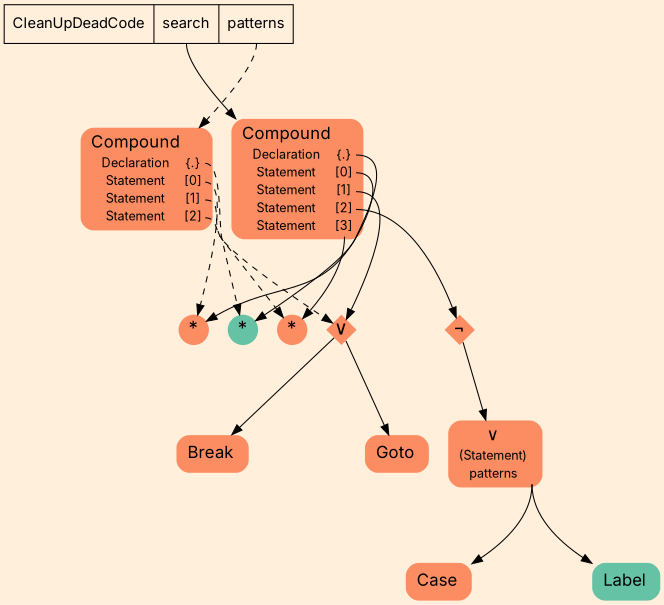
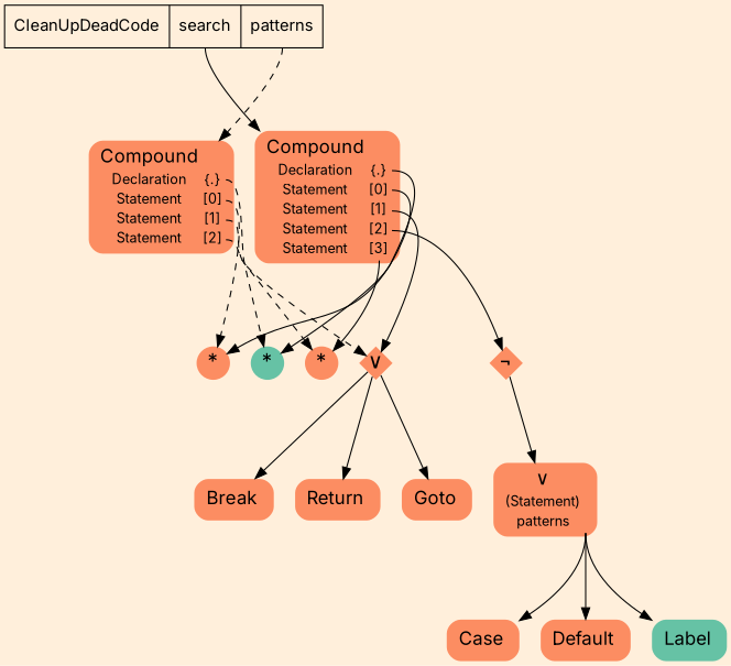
  digraph {
    bgcolor=antiquewhite1
    color=black
    fontcolor=black
    fontname=Inter
    rankdir=TB
    ranksep=1.0
    node [fillcolor="/set28/2" fontname=Inter fontsize=12 shape=plaintext style="rounded,filled"]
    edge [color=black fontcolor=black fontname=Inter style=solid tailport=port1]
    n1 [color=black fillcolor=antiquewhite1 fontcolor=black fontsize=14 label="<fixed> CleanUpDeadCode | <port0> search | <port1> patterns" shape=record style=filled]
    n2 [label=<<TABLE BORDER="0" CELLBORDER="0" CELLSPACING="0">  <TR>   <TD><FONT POINT-SIZE="16.0">Compound</FONT></TD>   <TD></TD>  </TR>  <TR>   <TD>Declaration</TD>   <TD PORT="port0">{.}</TD>  </TR>  <TR>   <TD>Statement</TD>   <TD PORT="port1">[0]</TD>  </TR>  <TR>   <TD>Statement</TD>   <TD PORT="port2">[1]</TD>  </TR>  <TR>   <TD>Statement</TD>   <TD PORT="port3">[2]</TD>  </TR>  <TR>   <TD>Statement</TD>   <TD PORT="port4">[3]</TD>  </TR> </TABLE>>]
    n3 [label=<<TABLE BORDER="0" CELLBORDER="0" CELLSPACING="0">  <TR>   <TD><FONT POINT-SIZE="16.0">Compound</FONT></TD>   <TD></TD>  </TR>  <TR>   <TD>Declaration</TD>   <TD PORT="port0">{.}</TD>  </TR>  <TR>   <TD>Statement</TD>   <TD PORT="port1">[0]</TD>  </TR>  <TR>   <TD>Statement</TD>   <TD PORT="port2">[1]</TD>  </TR>  <TR>   <TD>Statement</TD>   <TD PORT="port3">[2]</TD>  </TR> </TABLE>>]
    n4 [fillcolor="/set28/1" fixedsize=true fontsize=18 height=0.4 label=<*> penwidth=0.0 shape=circle style=filled width=0.4]
    n5 [fixedsize=true fontsize=18 height=0.4 label=<*> penwidth=0.0 shape=circle style=filled width=0.4]
    n6 [fixedsize=true fontsize=18 height=0.4 label=<∨> penwidth=0.0 shape=diamond style=filled width=0.4]
    n7 [fixedsize=true fontsize=18 height=0.4 label=<¬> penwidth=0.0 shape=diamond style=filled width=0.4]
    n8 [fixedsize=true fontsize=18 height=0.4 label=<*> penwidth=0.0 shape=circle style=filled width=0.4]
    n9 [label=<<TABLE BORDER="0" CELLBORDER="0" CELLSPACING="0">  <TR>   <TD><FONT POINT-SIZE="16.0">Break</FONT></TD>   <TD></TD>  </TR> </TABLE>>]
+   n10 [label=<<TABLE BORDER="0" CELLBORDER="0" CELLSPACING="0">  <TR>   <TD><FONT POINT-SIZE="16.0">Return</FONT></TD>   <TD></TD>  </TR> </TABLE>>]
    n11 [label=<<TABLE BORDER="0" CELLBORDER="0" CELLSPACING="0">  <TR>   <TD><FONT POINT-SIZE="16.0">Goto</FONT></TD>   <TD></TD>  </TR> </TABLE>>]
    n12 [label=<<TABLE BORDER="0" CELLBORDER="0" CELLSPACING="0">  <TR>   <TD><FONT POINT-SIZE="16.0">∨</FONT></TD>   <TD></TD>  </TR>  <TR>   <TD>(Statement)</TD>   <TD PORT="port0"></TD>  </TR>  <TR>   <TD>patterns</TD>   <TD PORT="port1"></TD>  </TR> </TABLE>>]
    n13 [label=<<TABLE BORDER="0" CELLBORDER="0" CELLSPACING="0">  <TR>   <TD><FONT POINT-SIZE="16.0">Case</FONT></TD>   <TD></TD>  </TR> </TABLE>>]
+   n14 [label=<<TABLE BORDER="0" CELLBORDER="0" CELLSPACING="0">  <TR>   <TD><FONT POINT-SIZE="16.0">Default</FONT></TD>   <TD></TD>  </TR> </TABLE>>]
    n15 [fillcolor="/set28/1" label=<<TABLE BORDER="0" CELLBORDER="0" CELLSPACING="0">  <TR>   <TD><FONT POINT-SIZE="16.0">Label</FONT></TD>   <TD></TD>  </TR> </TABLE>>]
    n1 -> n2 [tailport=port0]
    n1 -> n3 [style=dashed]
    n2 -> n4 [tailport=port0]
    n2 -> n5
    n2 -> n6 [tailport=port2]
    n2 -> n7 [tailport=port3]
    n2 -> n8 [tailport=port4]
    n3 -> n4 [style=dashed tailport=port0]
    n3 -> n5 [style=dashed]
    n3 -> n6 [style=dashed tailport=port2]
    n3 -> n8 [style=dashed tailport=port3]
    n6 -> n9
+   n6 -> n10
    n6 -> n11
    n7 -> n12
    n12 -> n13
+   n12 -> n14
    n12 -> n15
  }
